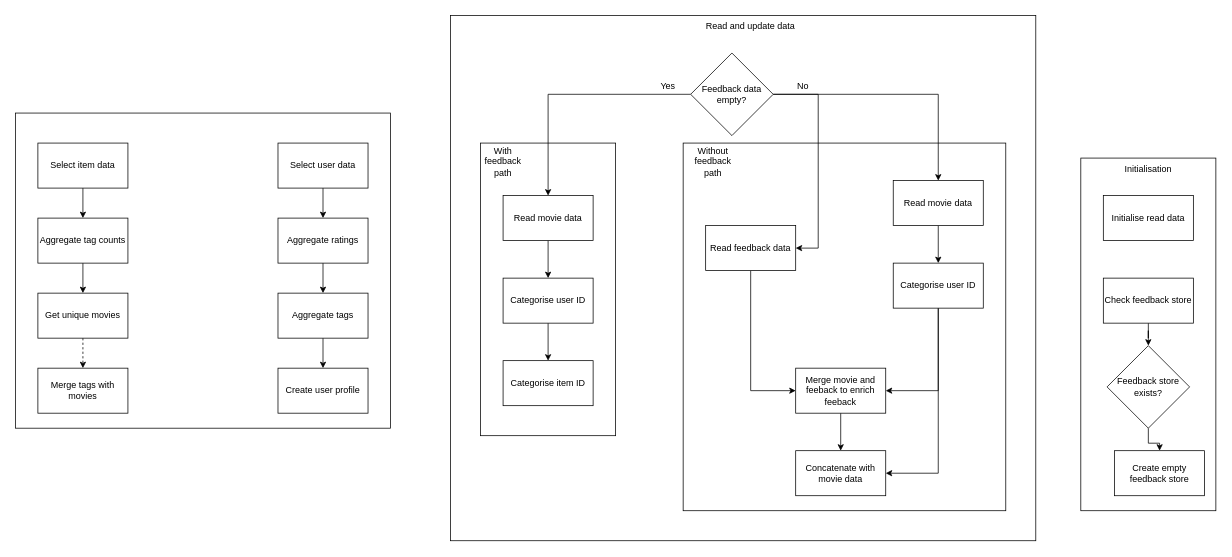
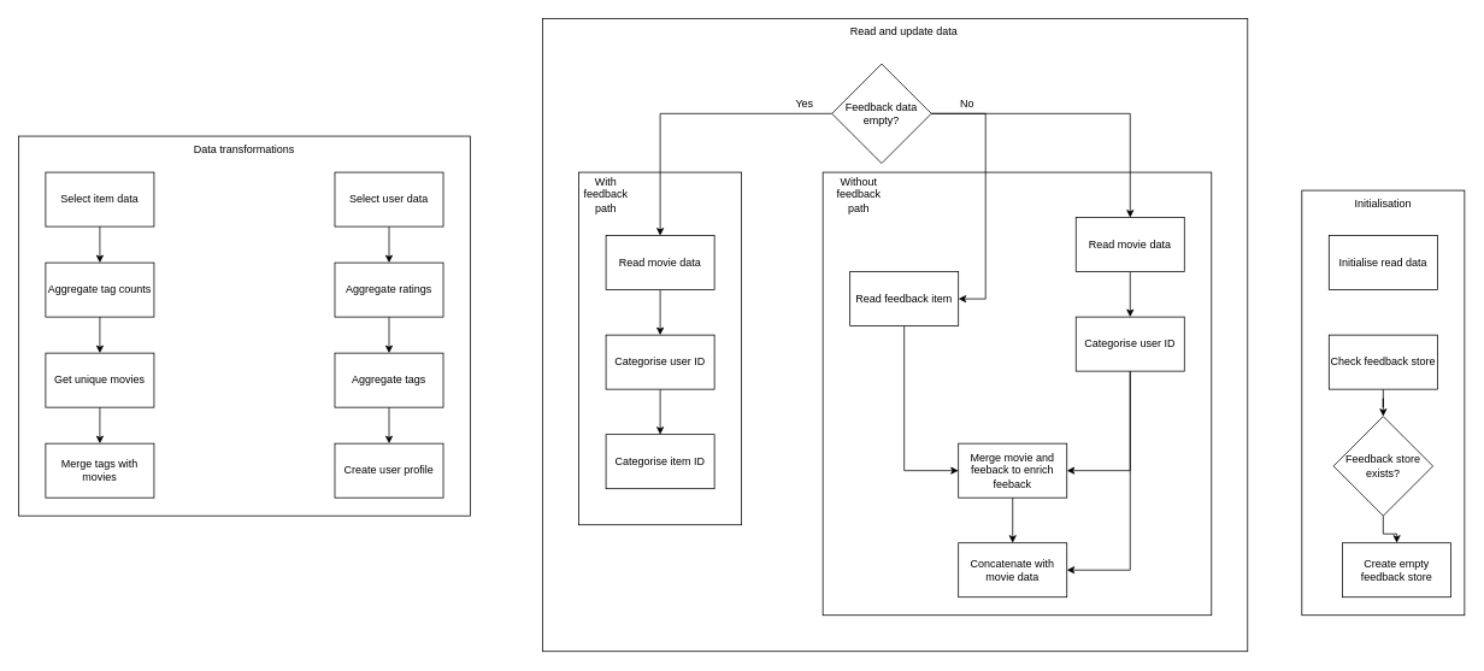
  <mxCell id="0" />
  <mxCell id="1" parent="0" />
  <mxCell id="2" value="Initialise read data" style="rounded=0;whiteSpace=wrap;html=1;" vertex="1" parent="1"><mxGeometry x="1470" y="260" width="120" height="60" as="geometry" /></mxCell>
  <mxCell id="3" style="edgeStyle=orthogonalEdgeStyle;rounded=0;orthogonalLoop=1;jettySize=auto;html=1;entryX=0.5;entryY=0;entryDx=0;entryDy=0;" edge="1" parent="1" source="4" target="7"><mxGeometry relative="1" as="geometry" /></mxCell>
  <mxCell id="4" value="Check feedback store" style="rounded=0;whiteSpace=wrap;html=1;" vertex="1" parent="1"><mxGeometry x="1470" y="370" width="120" height="60" as="geometry" /></mxCell>
  <mxCell id="5" value="Create empty feedback store" style="rounded=0;whiteSpace=wrap;html=1;" vertex="1" parent="1"><mxGeometry x="1485" y="600" width="120" height="60" as="geometry" /></mxCell>
  <mxCell id="6" style="edgeStyle=orthogonalEdgeStyle;rounded=0;orthogonalLoop=1;jettySize=auto;html=1;entryX=0.5;entryY=0;entryDx=0;entryDy=0;" edge="1" parent="1" source="7" target="5"><mxGeometry relative="1" as="geometry" /></mxCell>
  <mxCell id="7" value="Feedback store exists?" style="rhombus;whiteSpace=wrap;html=1;" vertex="1" parent="1"><mxGeometry x="1475" y="460" width="110" height="110" as="geometry" /></mxCell>
  <mxCell id="8" value="" style="rounded=0;whiteSpace=wrap;html=1;fillColor=none;" vertex="1" parent="1"><mxGeometry x="1440" y="210" width="180" height="470" as="geometry" /></mxCell>
  <mxCell id="9" value="Initialisation" style="text;html=1;align=center;verticalAlign=middle;whiteSpace=wrap;rounded=0;" vertex="1" parent="1"><mxGeometry x="1500" y="210" width="60" height="30" as="geometry" /></mxCell>
  <mxCell id="10" style="edgeStyle=orthogonalEdgeStyle;rounded=0;orthogonalLoop=1;jettySize=auto;html=1;entryX=0.5;entryY=0;entryDx=0;entryDy=0;" edge="1" parent="1" source="11" target="13"><mxGeometry relative="1" as="geometry" /></mxCell>
  <mxCell id="11" value="Read movie data" style="rounded=0;whiteSpace=wrap;html=1;" vertex="1" parent="1"><mxGeometry x="670" y="260" width="120" height="60" as="geometry" /></mxCell>
  <mxCell id="12" style="edgeStyle=orthogonalEdgeStyle;rounded=0;orthogonalLoop=1;jettySize=auto;html=1;entryX=0.5;entryY=0;entryDx=0;entryDy=0;" edge="1" parent="1" source="13" target="14"><mxGeometry relative="1" as="geometry" /></mxCell>
  <mxCell id="13" value="Categorise user ID" style="rounded=0;whiteSpace=wrap;html=1;" vertex="1" parent="1"><mxGeometry x="670" y="370" width="120" height="60" as="geometry" /></mxCell>
  <mxCell id="14" value="Categorise item ID" style="rounded=0;whiteSpace=wrap;html=1;" vertex="1" parent="1"><mxGeometry x="670" y="480" width="120" height="60" as="geometry" /></mxCell>
  <mxCell id="15" style="edgeStyle=orthogonalEdgeStyle;rounded=0;orthogonalLoop=1;jettySize=auto;html=1;entryX=0.5;entryY=0;entryDx=0;entryDy=0;" edge="1" parent="1" source="16" target="17"><mxGeometry relative="1" as="geometry" /></mxCell>
  <mxCell id="16" value="Merge movie and feeback to enrich feeback" style="rounded=0;whiteSpace=wrap;html=1;" vertex="1" parent="1"><mxGeometry x="1060" y="490" width="120" height="60" as="geometry" /></mxCell>
  <mxCell id="17" value="Concatenate with movie data" style="rounded=0;whiteSpace=wrap;html=1;" vertex="1" parent="1"><mxGeometry x="1060" y="600" width="120" height="60" as="geometry" /></mxCell>
  <mxCell id="18" style="edgeStyle=orthogonalEdgeStyle;rounded=0;orthogonalLoop=1;jettySize=auto;html=1;entryX=0.5;entryY=0;entryDx=0;entryDy=0;" edge="1" parent="1" source="19" target="22"><mxGeometry relative="1" as="geometry" /></mxCell>
  <mxCell id="19" value="Read movie data" style="rounded=0;whiteSpace=wrap;html=1;" vertex="1" parent="1"><mxGeometry x="1190" y="240" width="120" height="60" as="geometry" /></mxCell>
  <mxCell id="20" style="edgeStyle=orthogonalEdgeStyle;rounded=0;orthogonalLoop=1;jettySize=auto;html=1;entryX=1;entryY=0.5;entryDx=0;entryDy=0;" edge="1" parent="1" source="22" target="16"><mxGeometry relative="1" as="geometry"><Array as="points"><mxPoint x="1250" y="520" /></Array></mxGeometry></mxCell>
  <mxCell id="21" style="edgeStyle=orthogonalEdgeStyle;rounded=0;orthogonalLoop=1;jettySize=auto;html=1;entryX=1;entryY=0.5;entryDx=0;entryDy=0;" edge="1" parent="1" source="22" target="17"><mxGeometry relative="1" as="geometry"><Array as="points"><mxPoint x="1250" y="630" /></Array></mxGeometry></mxCell>
  <mxCell id="22" value="Categorise user ID" style="rounded=0;whiteSpace=wrap;html=1;" vertex="1" parent="1"><mxGeometry x="1190" y="350" width="120" height="60" as="geometry" /></mxCell>
  <mxCell id="23" style="edgeStyle=orthogonalEdgeStyle;rounded=0;orthogonalLoop=1;jettySize=auto;html=1;entryX=0;entryY=0.5;entryDx=0;entryDy=0;" edge="1" parent="1" source="24" target="16"><mxGeometry relative="1" as="geometry" /></mxCell>
- <mxCell id="24" value="Read feedback data" style="rounded=0;whiteSpace=wrap;html=1;" vertex="1" parent="1"><mxGeometry x="940" y="300" width="120" height="60" as="geometry" /></mxCell>
+ <mxCell id="24" value="Read feedback item" style="rounded=0;whiteSpace=wrap;html=1;" vertex="1" parent="1"><mxGeometry x="940" y="300" width="120" height="60" as="geometry" /></mxCell>
  <mxCell id="25" style="edgeStyle=orthogonalEdgeStyle;rounded=0;orthogonalLoop=1;jettySize=auto;html=1;entryX=0.5;entryY=0;entryDx=0;entryDy=0;" edge="1" parent="1" source="28" target="11"><mxGeometry relative="1" as="geometry" /></mxCell>
  <mxCell id="26" style="edgeStyle=orthogonalEdgeStyle;rounded=0;orthogonalLoop=1;jettySize=auto;html=1;entryX=0.5;entryY=0;entryDx=0;entryDy=0;" edge="1" parent="1" source="28" target="19"><mxGeometry relative="1" as="geometry" /></mxCell>
  <mxCell id="27" style="edgeStyle=orthogonalEdgeStyle;rounded=0;orthogonalLoop=1;jettySize=auto;html=1;" edge="1" parent="1" source="28" target="24"><mxGeometry relative="1" as="geometry"><Array as="points"><mxPoint x="1090" y="125" /><mxPoint x="1090" y="330" /></Array></mxGeometry></mxCell>
  <mxCell id="28" value="Feedback data empty?" style="rhombus;whiteSpace=wrap;html=1;" vertex="1" parent="1"><mxGeometry x="920" y="70" width="110" height="110" as="geometry" /></mxCell>
  <mxCell id="29" value="Yes" style="text;html=1;align=center;verticalAlign=middle;whiteSpace=wrap;rounded=0;" vertex="1" parent="1"><mxGeometry y="100" width="60" height="30" as="geometry" x="860" /></mxCell>
  <mxCell id="30" value="No" style="text;html=1;align=center;verticalAlign=middle;whiteSpace=wrap;rounded=0;" vertex="1" parent="1"><mxGeometry x="1040" y="100" width="60" height="30" as="geometry" /></mxCell>
  <mxCell id="31" value="" style="rounded=0;whiteSpace=wrap;html=1;fillColor=none;" vertex="1" parent="1"><mxGeometry x="640" y="190" width="180" height="390" as="geometry" /></mxCell>
  <mxCell id="32" value="With feedback path" style="text;html=1;align=center;verticalAlign=middle;whiteSpace=wrap;rounded=0;" vertex="1" parent="1"><mxGeometry x="640" y="200" width="60" height="30" as="geometry" /></mxCell>
  <mxCell id="33" value="" style="rounded=0;whiteSpace=wrap;html=1;fillColor=none;" vertex="1" parent="1"><mxGeometry x="910" y="190" width="430" height="490" as="geometry" /></mxCell>
  <mxCell id="34" value="Without feedback path" style="text;html=1;align=center;verticalAlign=middle;whiteSpace=wrap;rounded=0;" vertex="1" parent="1"><mxGeometry x="920" y="200" width="60" height="30" as="geometry" /></mxCell>
  <mxCell id="35" style="edgeStyle=orthogonalEdgeStyle;rounded=0;orthogonalLoop=1;jettySize=auto;html=1;entryX=0.5;entryY=0;entryDx=0;entryDy=0;" edge="1" parent="1" source="36" target="38"><mxGeometry relative="1" as="geometry" /></mxCell>
  <mxCell id="36" value="Select item data" style="rounded=0;whiteSpace=wrap;html=1;" vertex="1" parent="1"><mxGeometry x="50" y="190" width="120" height="60" as="geometry" /></mxCell>
  <mxCell id="37" style="edgeStyle=orthogonalEdgeStyle;rounded=0;orthogonalLoop=1;jettySize=auto;html=1;entryX=0.5;entryY=0;entryDx=0;entryDy=0;" edge="1" parent="1" source="38" target="40"><mxGeometry relative="1" as="geometry" /></mxCell>
  <mxCell id="38" value="Aggregate tag counts" style="rounded=0;whiteSpace=wrap;html=1;" vertex="1" parent="1"><mxGeometry x="50" y="290" width="120" height="60" as="geometry" /></mxCell>
- <mxCell id="39" style="edgeStyle=orthogonalEdgeStyle;rounded=0;orthogonalLoop=1;jettySize=auto;html=1;entryX=0.5;entryY=0;entryDx=0;entryDy=0;dashed=1;" edge="1" parent="1" source="40" target="41"><mxGeometry relative="1" as="geometry" /></mxCell>
+ <mxCell id="39" style="edgeStyle=orthogonalEdgeStyle;rounded=0;orthogonalLoop=1;jettySize=auto;html=1;entryX=0.5;entryY=0;entryDx=0;entryDy=0;" edge="1" parent="1" source="40" target="41"><mxGeometry relative="1" as="geometry" /></mxCell>
  <mxCell id="40" value="Get unique movies" style="rounded=0;whiteSpace=wrap;html=1;" vertex="1" parent="1"><mxGeometry x="50" y="390" width="120" height="60" as="geometry" /></mxCell>
  <mxCell id="41" value="Merge tags with movies" style="rounded=0;whiteSpace=wrap;html=1;" vertex="1" parent="1"><mxGeometry x="50" y="490" width="120" height="60" as="geometry" /></mxCell>
  <mxCell id="42" style="edgeStyle=orthogonalEdgeStyle;rounded=0;orthogonalLoop=1;jettySize=auto;html=1;entryX=0.5;entryY=0;entryDx=0;entryDy=0;" edge="1" parent="1" source="43" target="45"><mxGeometry relative="1" as="geometry" /></mxCell>
  <mxCell id="43" value="Select user data" style="rounded=0;whiteSpace=wrap;html=1;" vertex="1" parent="1"><mxGeometry x="370" y="190" width="120" height="60" as="geometry" /></mxCell>
  <mxCell id="44" style="edgeStyle=orthogonalEdgeStyle;rounded=0;orthogonalLoop=1;jettySize=auto;html=1;entryX=0.5;entryY=0;entryDx=0;entryDy=0;" edge="1" parent="1" source="45" target="47"><mxGeometry relative="1" as="geometry" /></mxCell>
  <mxCell id="45" value="Aggregate ratings" style="rounded=0;whiteSpace=wrap;html=1;" vertex="1" parent="1"><mxGeometry x="370" y="290" width="120" height="60" as="geometry" /></mxCell>
  <mxCell id="46" style="edgeStyle=orthogonalEdgeStyle;rounded=0;orthogonalLoop=1;jettySize=auto;html=1;entryX=0.5;entryY=0;entryDx=0;entryDy=0;" edge="1" parent="1" source="47" target="48"><mxGeometry relative="1" as="geometry" /></mxCell>
  <mxCell id="47" value="Aggregate tags" style="rounded=0;whiteSpace=wrap;html=1;" vertex="1" parent="1"><mxGeometry x="370" y="390" width="120" height="60" as="geometry" /></mxCell>
  <mxCell id="48" value="Create user profile" style="rounded=0;whiteSpace=wrap;html=1;" vertex="1" parent="1"><mxGeometry x="370" y="490" width="120" height="60" as="geometry" /></mxCell>
  <mxCell id="49" value="" style="rounded=0;whiteSpace=wrap;html=1;fillColor=none;" vertex="1" parent="1"><mxGeometry x="20" y="150" width="500" height="420" as="geometry" /></mxCell>
+ <mxCell id="50" value="Data transformations" style="text;html=1;align=center;verticalAlign=middle;whiteSpace=wrap;rounded=0;" vertex="1" parent="1"><mxGeometry x="210" y="150" width="120" height="30" as="geometry" /></mxCell>
  <mxCell id="51" value="" style="rounded=0;whiteSpace=wrap;html=1;fillColor=none;" vertex="1" parent="1"><mxGeometry x="600" y="20" width="780" height="700" as="geometry" /></mxCell>
  <mxCell id="52" value="Read and update data" style="text;html=1;align=center;verticalAlign=middle;whiteSpace=wrap;rounded=0;" vertex="1" parent="1"><mxGeometry x="925" y="20" width="150" height="30" as="geometry" /></mxCell>
